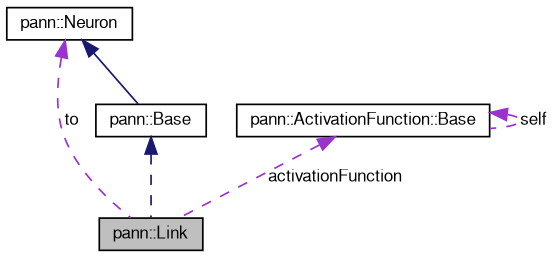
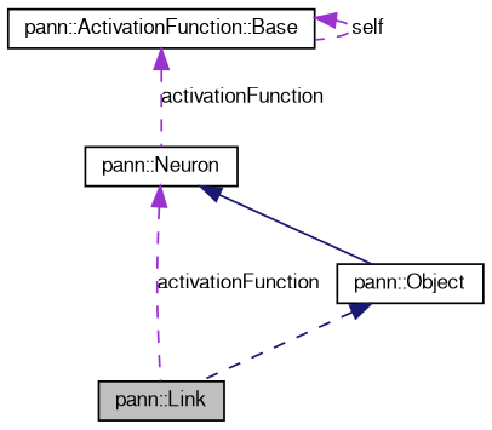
  digraph {
    node [color=black fontname=FreeSans fontsize=10 shape=record]
    edge [color=darkorchid3 dir=back fontname=FreeSans fontsize=10 labelfontname=FreeSans labelfontsize=10 style=dashed]
    n1 [fillcolor=grey75 fontcolor=black height=0.2 label="pann::Link" style=filled width=0.4]
-   n2 [height=0.2 label="pann::Base" width=0.4]
+   n2 [height=0.2 label="pann::Object" width=0.4]
    n3 [height=0.2 label="pann::Neuron" width=0.4]
    n4 [height=0.2 label="pann::ActivationFunction::Base" width=0.4]
    n2 -> n1 [color=midnightblue]
-   n3 -> n1 [label=to]
+   n3 -> n1 [label=activationFunction]
    n3 -> n2 [color=midnightblue style=solid]
-   n4 -> n1 [label=activationFunction]
+   n4 -> n3 [label=activationFunction]
    n4 -> n4 [label=self]
  }
